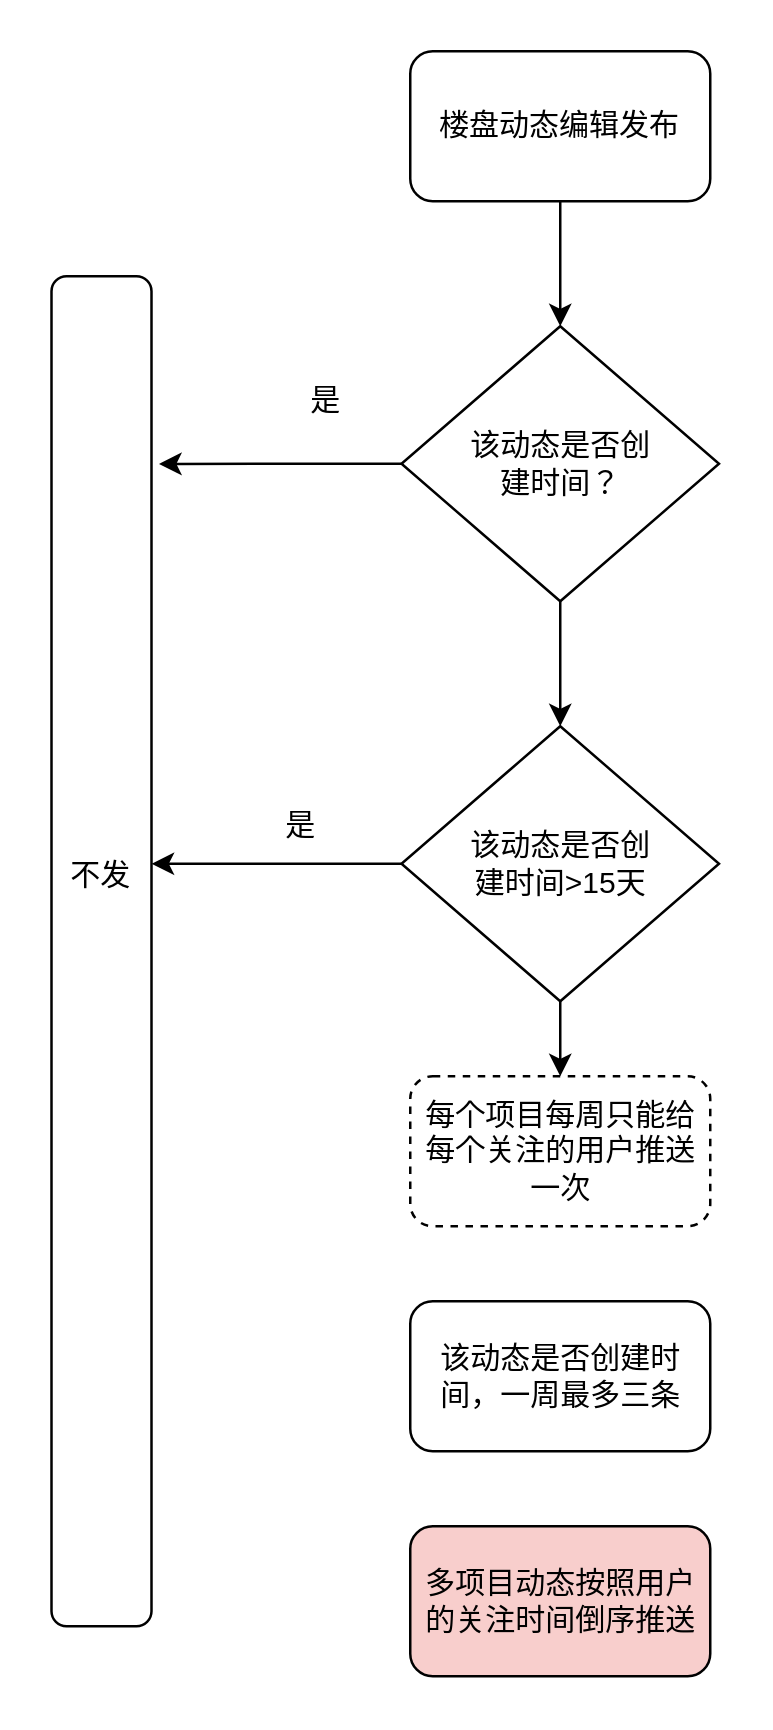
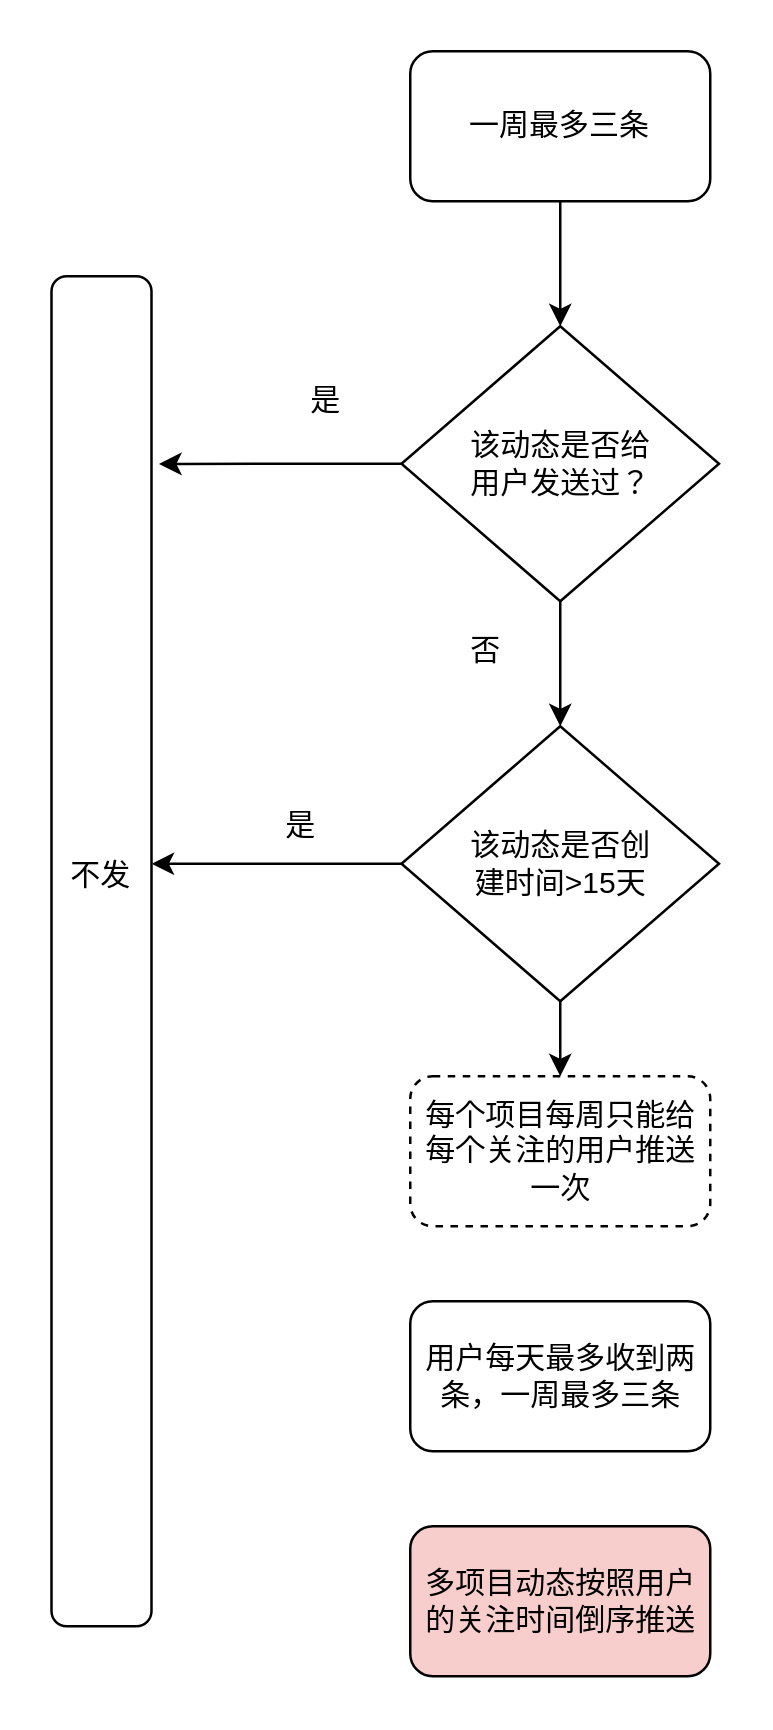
  <mxCell id="0" />
  <mxCell id="1" parent="0" />
  <mxCell id="2" style="edgeStyle=orthogonalEdgeStyle;rounded=0;orthogonalLoop=1;jettySize=auto;html=1;entryX=0.5;entryY=0;entryDx=0;entryDy=0;" edge="1" parent="1" source="3" target="7"><mxGeometry relative="1" as="geometry" /></mxCell>
  <mxCell id="3" value="" style="rounded=1;whiteSpace=wrap;html=1;" vertex="1" parent="1"><mxGeometry x="163.5" y="20" width="120" height="60" as="geometry" /></mxCell>
- <mxCell id="4" value="楼盘动态编辑发布" style="text;html=1;strokeColor=none;fillColor=none;align=center;verticalAlign=middle;whiteSpace=wrap;rounded=0;" vertex="1" parent="1"><mxGeometry x="166" y="35" width="115" height="30" as="geometry" /></mxCell>
+ <mxCell id="4" value="一周最多三条" style="text;html=1;strokeColor=none;fillColor=none;align=center;verticalAlign=middle;whiteSpace=wrap;rounded=0;" vertex="1" parent="1"><mxGeometry x="166" y="35" width="115" height="30" as="geometry" /></mxCell>
  <mxCell id="5" style="edgeStyle=orthogonalEdgeStyle;rounded=0;orthogonalLoop=1;jettySize=auto;html=1;entryX=0.5;entryY=0;entryDx=0;entryDy=0;" edge="1" parent="1" source="7" target="13"><mxGeometry relative="1" as="geometry" /></mxCell>
  <mxCell id="6" style="edgeStyle=orthogonalEdgeStyle;rounded=0;orthogonalLoop=1;jettySize=auto;html=1;entryX=1.075;entryY=0.139;entryDx=0;entryDy=0;entryPerimeter=0;" edge="1" parent="1" source="7" target="15"><mxGeometry relative="1" as="geometry" /></mxCell>
  <mxCell id="7" value="" style="rhombus;whiteSpace=wrap;html=1;" vertex="1" parent="1"><mxGeometry x="160" y="130" width="127" height="110" as="geometry" /></mxCell>
- <mxCell id="8" value="该动态是否创建时间？" style="text;html=1;strokeColor=none;fillColor=none;align=center;verticalAlign=middle;whiteSpace=wrap;rounded=0;" vertex="1" parent="1"><mxGeometry x="184.75" y="170" width="77.5" height="30" as="geometry" /></mxCell>
+ <mxCell id="8" value="该动态是否给用户发送过？" style="text;html=1;strokeColor=none;fillColor=none;align=center;verticalAlign=middle;whiteSpace=wrap;rounded=0;" vertex="1" parent="1"><mxGeometry x="184.75" y="170" width="77.5" height="30" as="geometry" /></mxCell>
+ <mxCell id="9" value="否" style="text;html=1;strokeColor=none;fillColor=none;align=center;verticalAlign=middle;whiteSpace=wrap;rounded=0;" vertex="1" parent="1"><mxGeometry x="173.5" y="250" width="40" height="20" as="geometry" /></mxCell>
  <mxCell id="10" value="是" style="text;html=1;strokeColor=none;fillColor=none;align=center;verticalAlign=middle;whiteSpace=wrap;rounded=0;" vertex="1" parent="1"><mxGeometry x="110" y="150" width="40" height="20" as="geometry" /></mxCell>
  <mxCell id="11" style="edgeStyle=orthogonalEdgeStyle;rounded=0;orthogonalLoop=1;jettySize=auto;html=1;entryX=1;entryY=0.25;entryDx=0;entryDy=0;" edge="1" parent="1" source="13" target="16"><mxGeometry relative="1" as="geometry" /></mxCell>
  <mxCell id="12" style="edgeStyle=orthogonalEdgeStyle;rounded=0;orthogonalLoop=1;jettySize=auto;html=1;" edge="1" parent="1" source="13" target="18"><mxGeometry relative="1" as="geometry" /></mxCell>
  <mxCell id="13" value="" style="rhombus;whiteSpace=wrap;html=1;" vertex="1" parent="1"><mxGeometry x="160" y="290" width="127" height="110" as="geometry" /></mxCell>
  <mxCell id="14" value="该动态是否创建时间&amp;gt;15天" style="text;html=1;strokeColor=none;fillColor=none;align=center;verticalAlign=middle;whiteSpace=wrap;rounded=0;" vertex="1" parent="1"><mxGeometry x="184.75" y="330" width="77.5" height="30" as="geometry" /></mxCell>
  <mxCell id="15" value="" style="rounded=1;whiteSpace=wrap;html=1;" vertex="1" parent="1"><mxGeometry x="20" y="110" width="40" height="540" as="geometry" /></mxCell>
  <mxCell id="16" value="不发" style="text;html=1;strokeColor=none;fillColor=none;align=center;verticalAlign=middle;whiteSpace=wrap;rounded=0;" vertex="1" parent="1"><mxGeometry x="20" y="340" width="40" height="20" as="geometry" /></mxCell>
  <mxCell id="17" value="是" style="text;html=1;strokeColor=none;fillColor=none;align=center;verticalAlign=middle;whiteSpace=wrap;rounded=0;" vertex="1" parent="1"><mxGeometry x="100" y="320" width="40" height="20" as="geometry" /></mxCell>
  <mxCell id="18" value="每个项目每周只能给每个关注的用户推送一次" style="rounded=1;whiteSpace=wrap;html=1;dashed=1;" vertex="1" parent="1"><mxGeometry x="163.5" y="430" width="120" height="60" as="geometry" /></mxCell>
- <mxCell id="19" value="该动态是否创建时间，一周最多三条" style="rounded=1;whiteSpace=wrap;html=1;" vertex="1" parent="1"><mxGeometry x="163.5" y="520" width="120" height="60" as="geometry" /></mxCell>
+ <mxCell id="19" value="用户每天最多收到两条，一周最多三条" style="rounded=1;whiteSpace=wrap;html=1;" vertex="1" parent="1"><mxGeometry x="163.5" y="520" width="120" height="60" as="geometry" /></mxCell>
  <mxCell id="20" value="多项目动态按照用户的关注时间倒序推送" style="rounded=1;whiteSpace=wrap;html=1;fillColor=#f8cecc;" vertex="1" parent="1"><mxGeometry x="163.5" y="610" width="120" height="60" as="geometry" /></mxCell>
